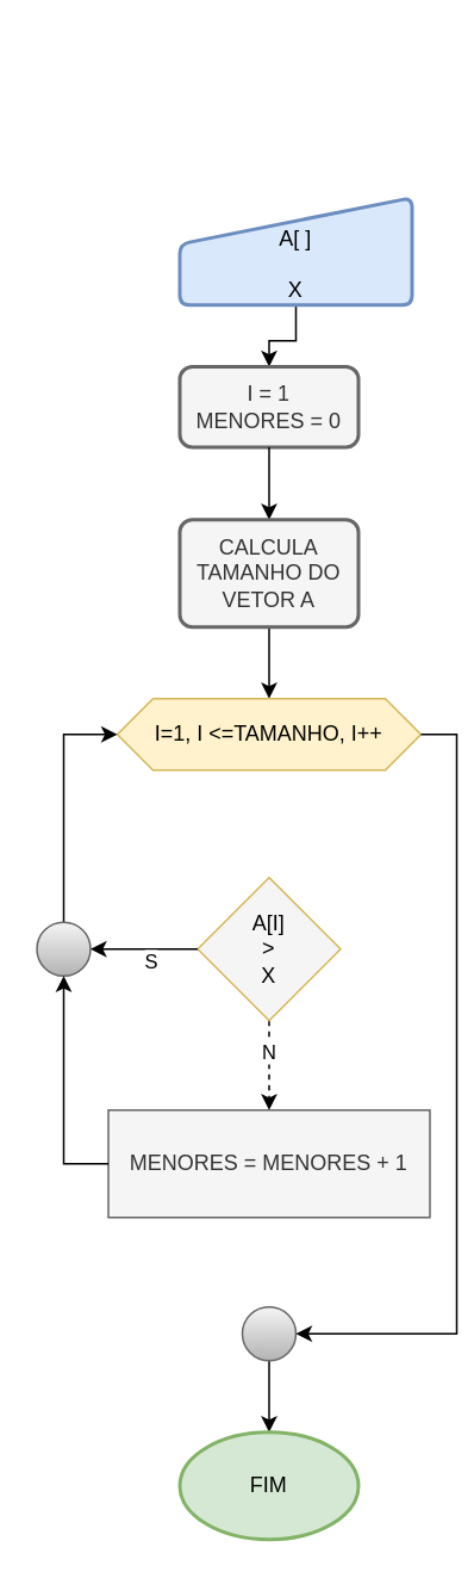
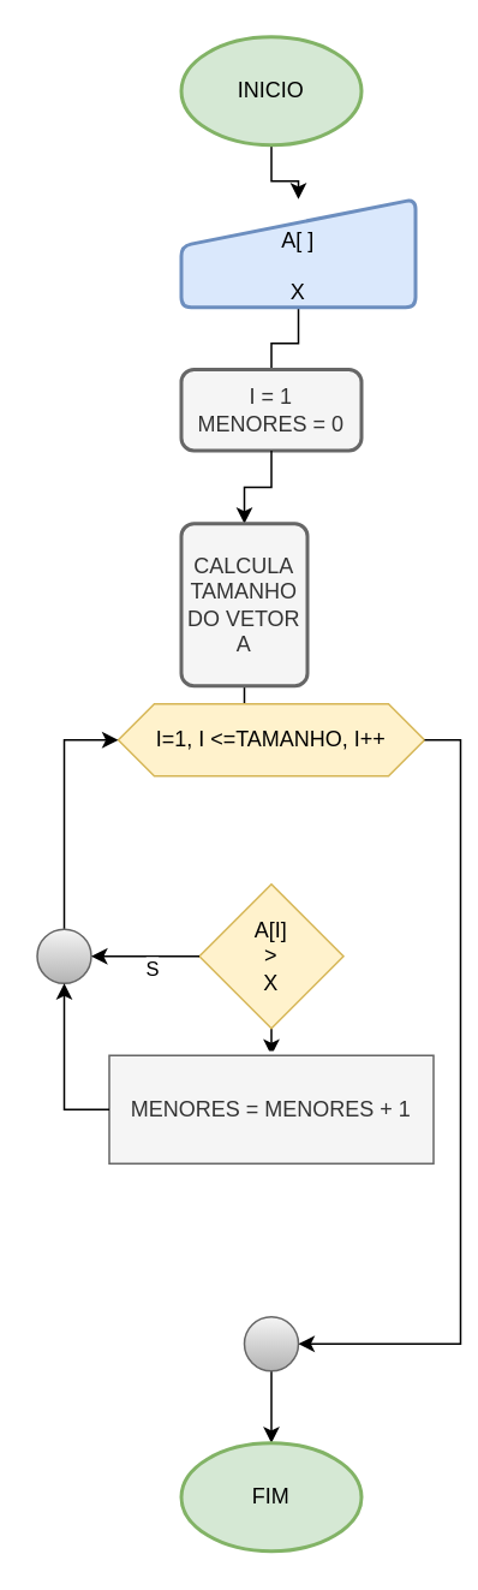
  <mxCell id="0" />
  <mxCell id="1" parent="0" />
- <mxCell id="4" value="" style="edgeStyle=orthogonalEdgeStyle;rounded=0;orthogonalLoop=1;jettySize=auto;html=1;" edge="1" parent="1" source="5" target="7"><mxGeometry relative="1" as="geometry" /></mxCell>
+ <mxCell id="2" value="" style="edgeStyle=orthogonalEdgeStyle;rounded=0;orthogonalLoop=1;jettySize=auto;html=1;" edge="1" parent="1" source="3" target="5"><mxGeometry relative="1" as="geometry" /></mxCell>
+ <mxCell id="3" value="INICIO" style="strokeWidth=2;html=1;shape=mxgraph.flowchart.start_1;whiteSpace=wrap;fillColor=#d5e8d4;strokeColor=#82b366;" vertex="1" parent="1"><mxGeometry x="100" y="20" width="100" height="60" as="geometry" /></mxCell>
+ <mxCell id="4" value="" style="edgeStyle=orthogonalEdgeStyle;rounded=0;orthogonalLoop=1;jettySize=auto;html=1;endArrow=none;" edge="1" parent="1" source="5" target="7"><mxGeometry relative="1" as="geometry" /></mxCell>
  <mxCell id="5" value="&lt;div&gt;&lt;br&gt;&lt;/div&gt;A[ ]&lt;div&gt;&lt;br&gt;&lt;/div&gt;&lt;div&gt;X&lt;/div&gt;" style="html=1;strokeWidth=2;shape=manualInput;whiteSpace=wrap;rounded=1;size=26;arcSize=11;fillColor=#dae8fc;strokeColor=#6c8ebf;" vertex="1" parent="1"><mxGeometry x="100" y="110" width="130" height="60" as="geometry" /></mxCell>
  <mxCell id="6" value="" style="edgeStyle=orthogonalEdgeStyle;rounded=0;orthogonalLoop=1;jettySize=auto;html=1;" edge="1" parent="1" source="9"><mxGeometry relative="1" as="geometry"><mxPoint x="150" y="390" as="targetPoint" /></mxGeometry></mxCell>
  <mxCell id="7" value="I = 1&lt;div&gt;MENORES&lt;span style=&quot;background-color: transparent; color: light-dark(rgb(51, 51, 51), rgb(193, 193, 193));&quot;&gt;&amp;nbsp;= 0&lt;/span&gt;&lt;/div&gt;" style="rounded=1;whiteSpace=wrap;html=1;absoluteArcSize=1;arcSize=14;strokeWidth=2;fillColor=#f5f5f5;fontColor=#333333;strokeColor=#666666;" vertex="1" parent="1"><mxGeometry x="100" y="204.5" width="100" height="45" as="geometry" /></mxCell>
  <mxCell id="8" value="" style="edgeStyle=orthogonalEdgeStyle;rounded=0;orthogonalLoop=1;jettySize=auto;html=1;" edge="1" parent="1" source="7" target="9"><mxGeometry relative="1" as="geometry"><mxPoint x="150" y="265" as="sourcePoint" /><mxPoint x="140" y="390" as="targetPoint" /></mxGeometry></mxCell>
- <mxCell id="9" value="CALCULA TAMANHO DO VETOR A" style="rounded=1;whiteSpace=wrap;html=1;absoluteArcSize=1;arcSize=14;strokeWidth=2;fillColor=#f5f5f5;fontColor=#333333;strokeColor=#666666;" vertex="1" parent="1"><mxGeometry x="100" y="290" width="100" height="60" as="geometry" /></mxCell>
+ <mxCell id="9" value="CALCULA TAMANHO DO VETOR A" style="rounded=1;whiteSpace=wrap;html=1;absoluteArcSize=1;arcSize=14;strokeWidth=2;fillColor=#f5f5f5;fontColor=#333333;strokeColor=#666666;" vertex="1" parent="1"><mxGeometry x="100" y="290" width="70" height="90" as="geometry" /></mxCell>
  <mxCell id="10" value="I=1, I &amp;lt;=TAMANHO, I++" style="shape=hexagon;perimeter=hexagonPerimeter2;whiteSpace=wrap;html=1;fixedSize=1;fillColor=#fff2cc;strokeColor=#d6b656;" vertex="1" parent="1"><mxGeometry x="65" y="390" width="170" height="40" as="geometry" /></mxCell>
  <mxCell id="11" value="" style="edgeStyle=orthogonalEdgeStyle;rounded=0;orthogonalLoop=1;jettySize=auto;html=1;dashed=1;" edge="1" parent="1" source="13" target="14"><mxGeometry relative="1" as="geometry" /></mxCell>
  <mxCell id="12" value="N" style="edgeLabel;html=1;align=center;verticalAlign=middle;resizable=0;points=[];" vertex="1" connectable="0" parent="11"><mxGeometry x="-0.32" y="-1" relative="1" as="geometry"><mxPoint as="offset" /></mxGeometry></mxCell>
- <mxCell id="13" value="A[I]&lt;div&gt;&amp;gt;&lt;/div&gt;&lt;div&gt;X&lt;/div&gt;" style="rhombus;whiteSpace=wrap;html=1;fillColor=#f5f5f5;strokeColor=#d6b656;" vertex="1" parent="1"><mxGeometry x="110" y="490" width="80" height="80" as="geometry" /></mxCell>
- <mxCell id="14" value="MENORES = MENORES + 1" style="whiteSpace=wrap;html=1;fillColor=#f5f5f5;strokeColor=#666666;fontColor=#333333;" vertex="1" parent="1"><mxGeometry x="60" y="620" width="180" height="60" as="geometry" /></mxCell>
+ <mxCell id="13" value="A[I]&lt;div&gt;&amp;gt;&lt;/div&gt;&lt;div&gt;X&lt;/div&gt;" style="rhombus;whiteSpace=wrap;html=1;fillColor=#fff2cc;strokeColor=#d6b656;" vertex="1" parent="1"><mxGeometry x="110" y="490" width="80" height="80" as="geometry" /></mxCell>
+ <mxCell id="14" value="MENORES = MENORES + 1" style="whiteSpace=wrap;html=1;fillColor=#f5f5f5;strokeColor=#666666;fontColor=#333333;" vertex="1" parent="1"><mxGeometry x="60" y="585" width="180" height="60" as="geometry" /></mxCell>
  <mxCell id="15" style="edgeStyle=orthogonalEdgeStyle;rounded=0;orthogonalLoop=1;jettySize=auto;html=1;exitX=0.5;exitY=0;exitDx=0;exitDy=0;exitPerimeter=0;entryX=0;entryY=0.5;entryDx=0;entryDy=0;" edge="1" parent="1" source="16" target="10"><mxGeometry relative="1" as="geometry" /></mxCell>
  <mxCell id="16" value="" style="verticalLabelPosition=bottom;verticalAlign=top;html=1;shape=mxgraph.flowchart.on-page_reference;fillColor=#f5f5f5;gradientColor=#b3b3b3;strokeColor=#666666;" vertex="1" parent="1"><mxGeometry x="20" y="515" width="30" height="30" as="geometry" /></mxCell>
  <mxCell id="17" style="edgeStyle=orthogonalEdgeStyle;rounded=0;orthogonalLoop=1;jettySize=auto;html=1;exitX=0;exitY=0.5;exitDx=0;exitDy=0;entryX=1;entryY=0.5;entryDx=0;entryDy=0;entryPerimeter=0;" edge="1" parent="1" source="13" target="16"><mxGeometry relative="1" as="geometry" /></mxCell>
  <mxCell id="18" value="S" style="edgeLabel;html=1;align=center;verticalAlign=middle;resizable=0;points=[];" vertex="1" connectable="0" parent="17"><mxGeometry x="-0.1" y="6" relative="1" as="geometry"><mxPoint as="offset" /></mxGeometry></mxCell>
  <mxCell id="19" style="edgeStyle=orthogonalEdgeStyle;rounded=0;orthogonalLoop=1;jettySize=auto;html=1;exitX=0;exitY=0.5;exitDx=0;exitDy=0;entryX=0.5;entryY=1;entryDx=0;entryDy=0;entryPerimeter=0;" edge="1" parent="1" source="14" target="16"><mxGeometry relative="1" as="geometry" /></mxCell>
  <mxCell id="20" value="" style="edgeStyle=orthogonalEdgeStyle;rounded=0;orthogonalLoop=1;jettySize=auto;html=1;" edge="1" parent="1" source="21" target="23"><mxGeometry relative="1" as="geometry" /></mxCell>
  <mxCell id="21" value="" style="verticalLabelPosition=bottom;verticalAlign=top;html=1;shape=mxgraph.flowchart.on-page_reference;fillColor=#f5f5f5;gradientColor=#b3b3b3;strokeColor=#666666;" vertex="1" parent="1"><mxGeometry x="135" y="730" width="30" height="30" as="geometry" /></mxCell>
  <mxCell id="22" style="edgeStyle=orthogonalEdgeStyle;rounded=0;orthogonalLoop=1;jettySize=auto;html=1;exitX=1;exitY=0.5;exitDx=0;exitDy=0;entryX=1;entryY=0.5;entryDx=0;entryDy=0;entryPerimeter=0;" edge="1" parent="1" source="10" target="21"><mxGeometry relative="1" as="geometry" /></mxCell>
  <mxCell id="23" value="FIM" style="strokeWidth=2;html=1;shape=mxgraph.flowchart.start_1;whiteSpace=wrap;fillColor=#d5e8d4;strokeColor=#82b366;" vertex="1" parent="1"><mxGeometry x="100" y="800" width="100" height="60" as="geometry" /></mxCell>
